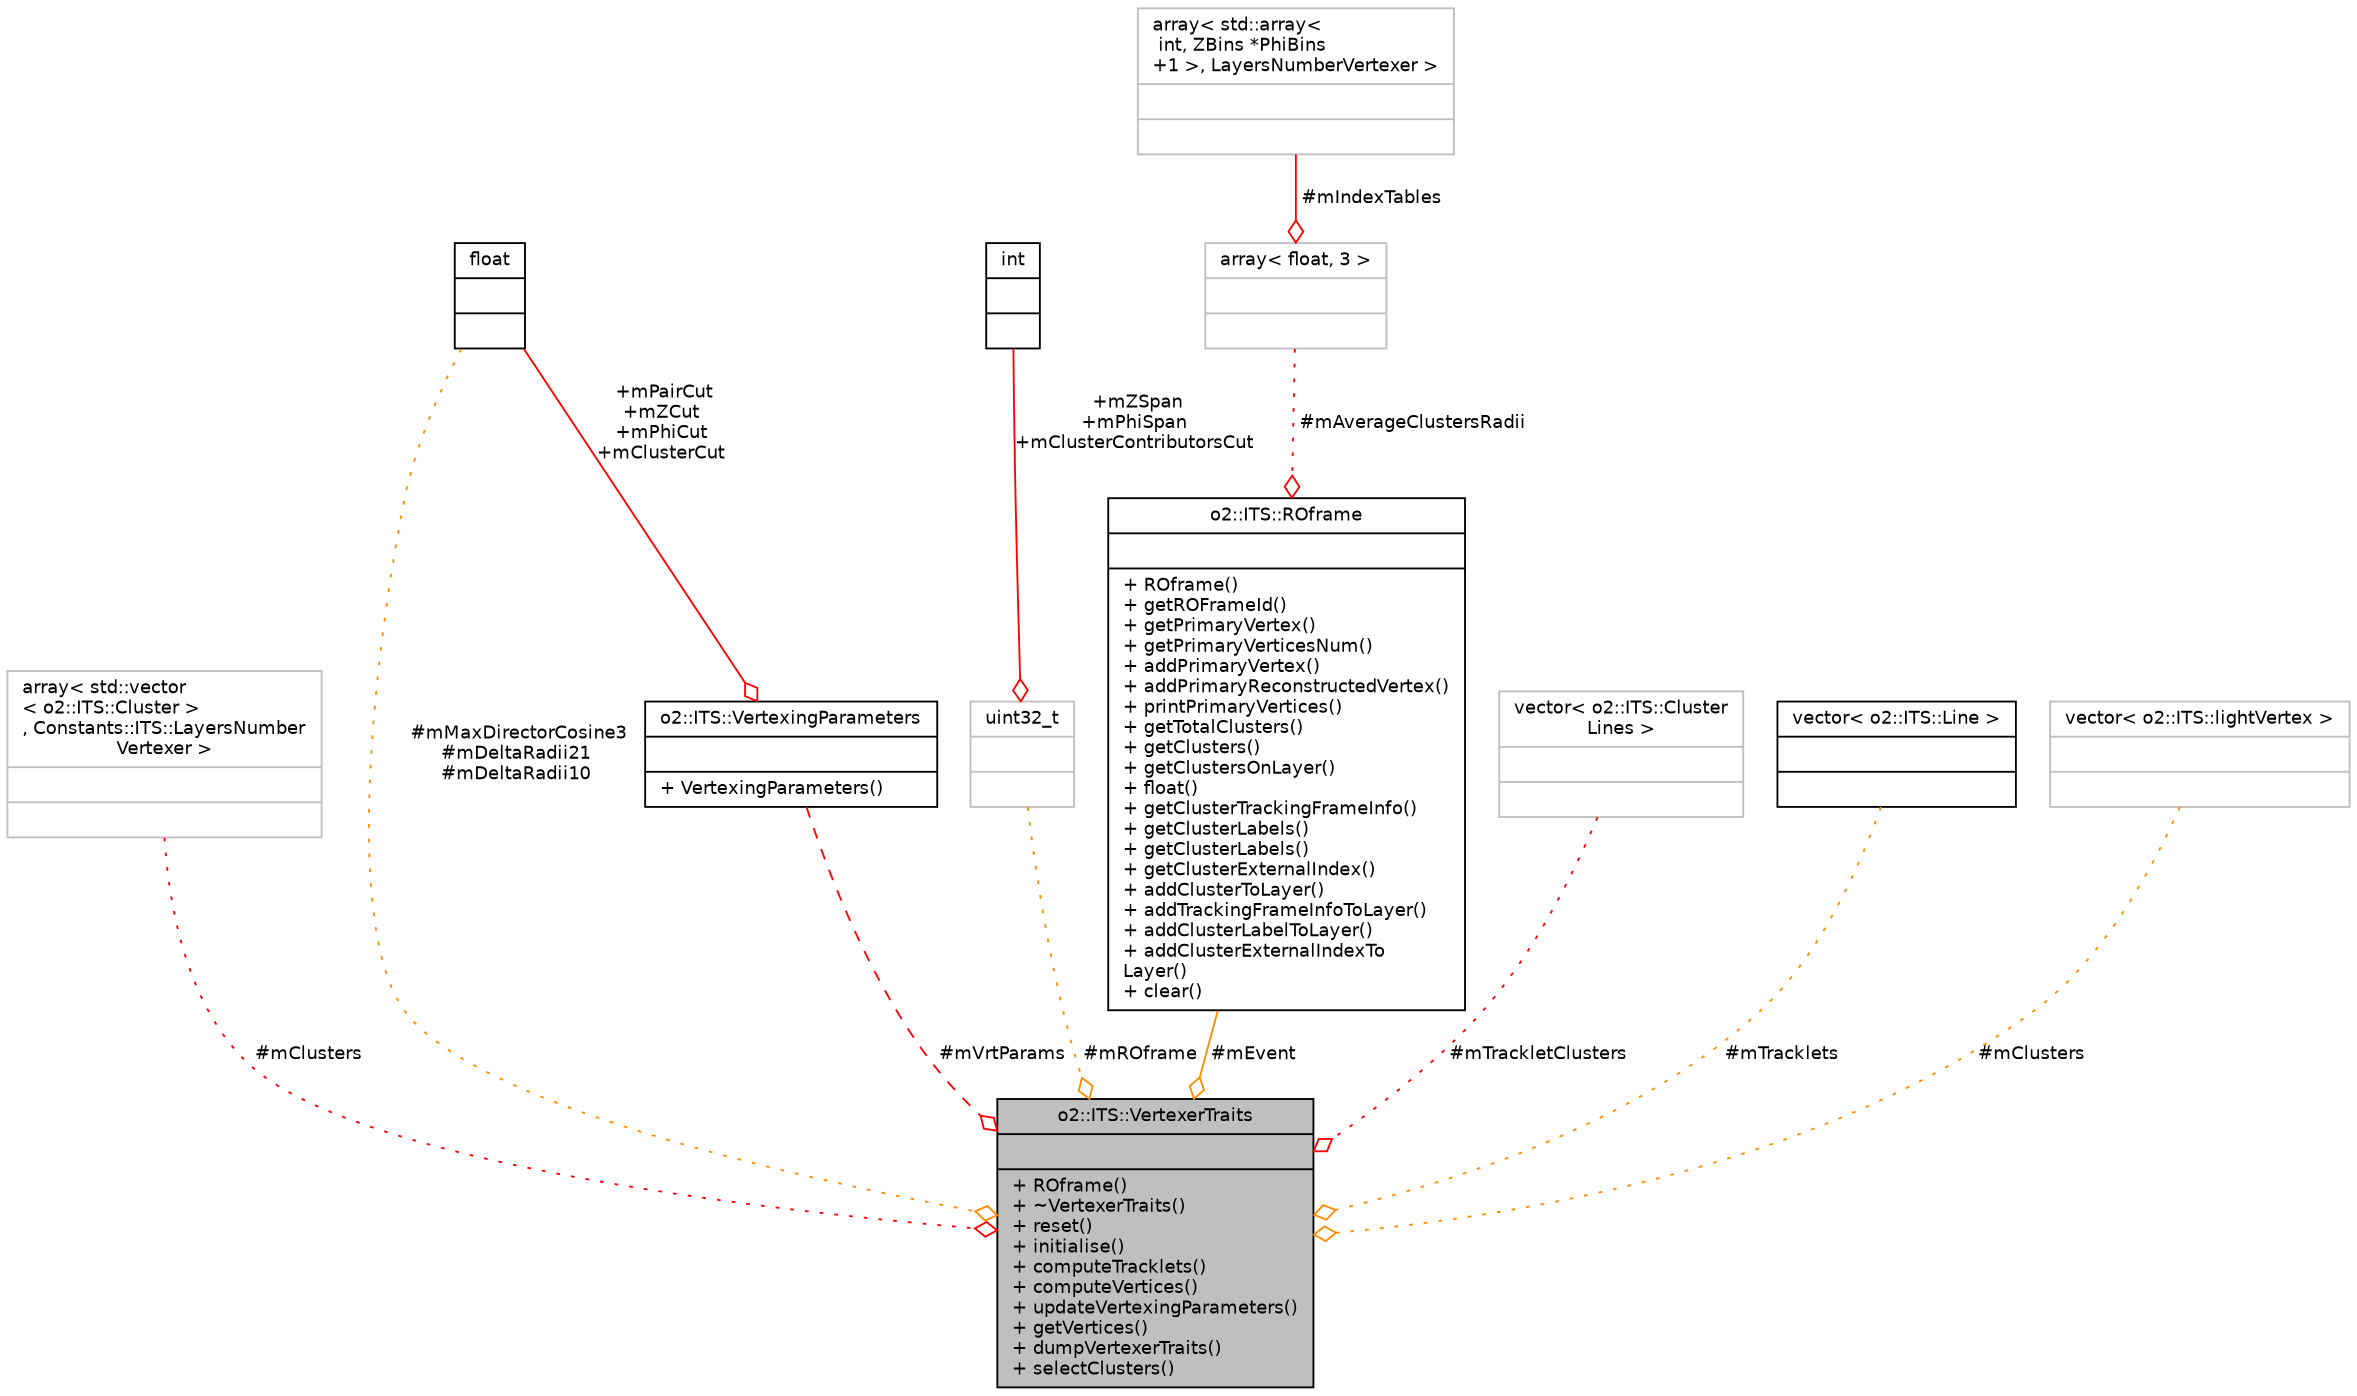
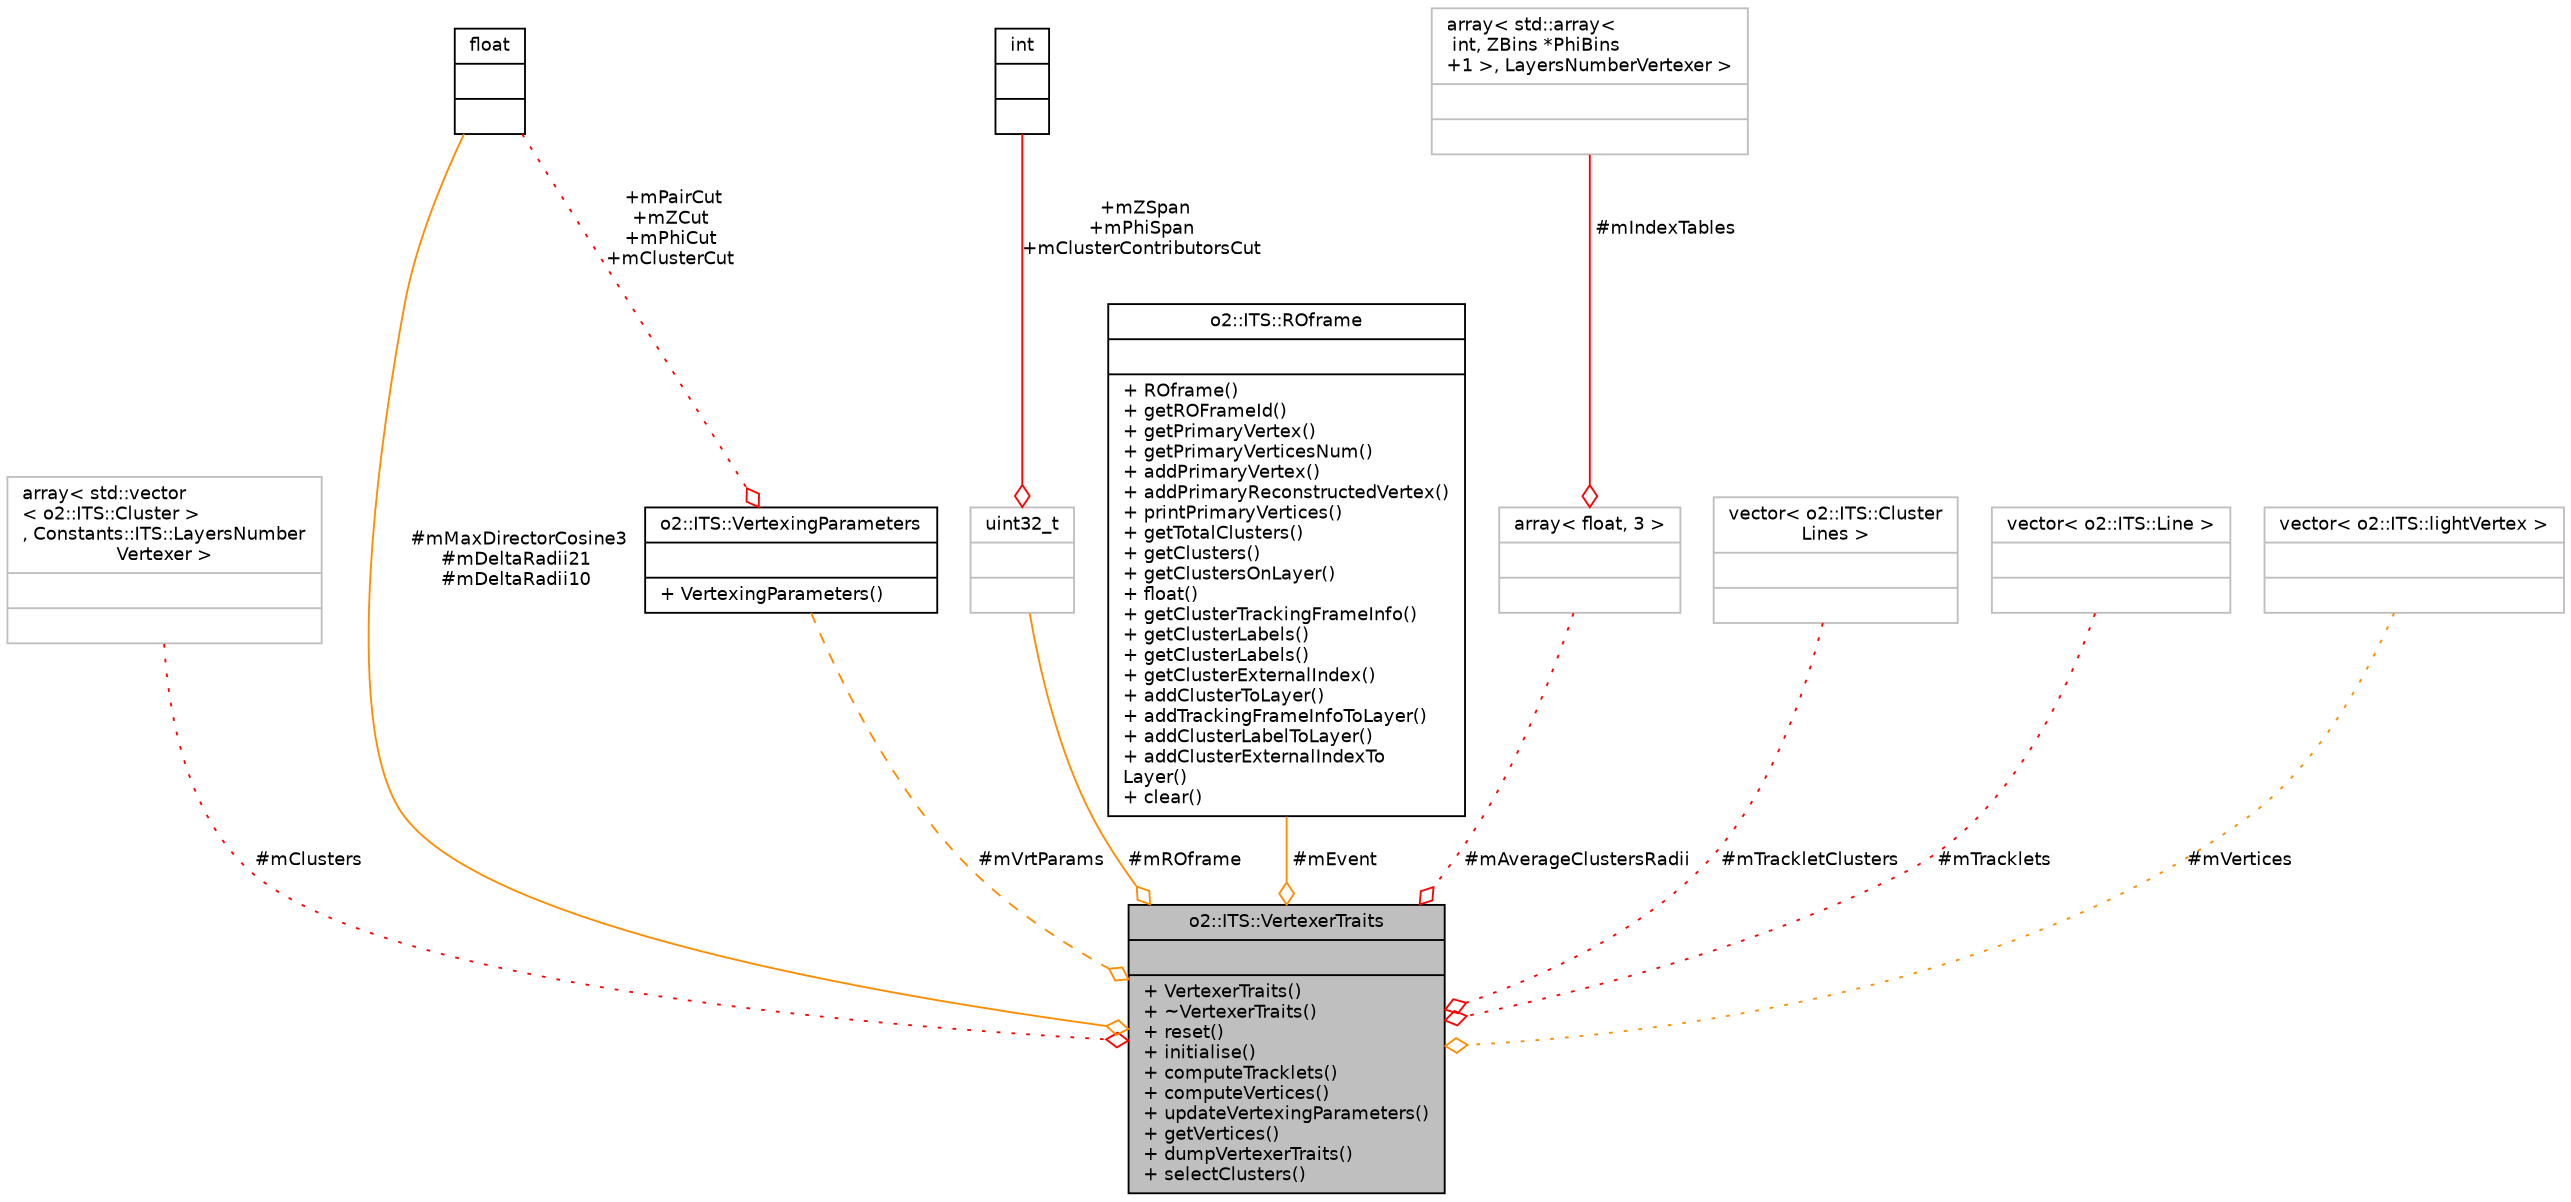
  digraph {
    node [color=grey75 fontname=Helvetica fontsize=10 shape=record]
    edge [arrowhead=odiamond color=red fontname=Helvetica fontsize=10 labelfontname=Helvetica labelfontsize=10 style=dotted]
-   n1 [color=black fillcolor=grey75 fontcolor=black height=0.2 label="{o2::ITS::VertexerTraits\n||+ ROframe()\l+ ~VertexerTraits()\l+ reset()\l+ initialise()\l+ computeTracklets()\l+ computeVertices()\l+ updateVertexingParameters()\l+ getVertices()\l+ dumpVertexerTraits()\l+ selectClusters()\l}" style=filled width=0.4]
+   n1 [color=black fillcolor=grey75 fontcolor=black height=0.2 label="{o2::ITS::VertexerTraits\n||+ VertexerTraits()\l+ ~VertexerTraits()\l+ reset()\l+ initialise()\l+ computeTracklets()\l+ computeVertices()\l+ updateVertexingParameters()\l+ getVertices()\l+ dumpVertexerTraits()\l+ selectClusters()\l}" style=filled width=0.4]
    n2 [height=0.2 label="{array\< std::vector\l\< o2::ITS::Cluster \>\l, Constants::ITS::LayersNumber\lVertexer \>\n||}" width=0.4]
    n3 [color=black height=0.2 label="{o2::ITS::VertexingParameters\n||+ VertexingParameters()\l}" width=0.4]
    n4 [color=black height=0.2 label="{float\n||}" width=0.4]
    n5 [color=black height=0.2 label="{int\n||}" width=0.4]
    n6 [height=0.2 label="{uint32_t\n||}" width=0.4]
    n7 [color=black height=0.2 label="{o2::ITS::ROframe\n||+ ROframe()\l+ getROFrameId()\l+ getPrimaryVertex()\l+ getPrimaryVerticesNum()\l+ addPrimaryVertex()\l+ addPrimaryReconstructedVertex()\l+ printPrimaryVertices()\l+ getTotalClusters()\l+ getClusters()\l+ getClustersOnLayer()\l+ float()\l+ getClusterTrackingFrameInfo()\l+ getClusterLabels()\l+ getClusterLabels()\l+ getClusterExternalIndex()\l+ addClusterToLayer()\l+ addTrackingFrameInfoToLayer()\l+ addClusterLabelToLayer()\l+ addClusterExternalIndexTo\lLayer()\l+ clear()\l}" width=0.4]
    n8 [height=0.2 label="{array\< float, 3 \>\n||}" width=0.4]
    n9 [height=0.2 label="{vector\< o2::ITS::Cluster\lLines \>\n||}" width=0.4]
-   n10 [color=black height=0.2 label="{vector\< o2::ITS::Line \>\n||}" width=0.4]
+   n10 [height=0.2 label="{vector\< o2::ITS::Line \>\n||}" width=0.4]
    n11 [height=0.2 label="{vector\< o2::ITS::lightVertex \>\n||}" width=0.4]
    n12 [height=0.2 label="{array\< std::array\<\l int, ZBins *PhiBins\l+1 \>, LayersNumberVertexer \>\n||}" width=0.4]
    n2 -> n1 [label=" #mClusters"]
-   n3 -> n1 [label=" #mVrtParams" style=dashed]
-   n4 -> n1 [color=darkorange label=" #mMaxDirectorCosine3\n#mDeltaRadii21\n#mDeltaRadii10"]
-   n4 -> n3 [label=" +mPairCut\n+mZCut\n+mPhiCut\n+mClusterCut" style=solid]
+   n3 -> n1 [color=darkorange label=" #mVrtParams" style=dashed]
+   n4 -> n1 [color=darkorange label=" #mMaxDirectorCosine3\n#mDeltaRadii21\n#mDeltaRadii10" style=solid]
+   n4 -> n3 [label=" +mPairCut\n+mZCut\n+mPhiCut\n+mClusterCut"]
    n5 -> n6 [label=" +mZSpan\n+mPhiSpan\n+mClusterContributorsCut" style=solid]
-   n6 -> n1 [color=darkorange label=" #mROframe"]
+   n6 -> n1 [color=darkorange label=" #mROframe" style=solid]
    n7 -> n1 [color=darkorange label=" #mEvent" style=solid]
-   n8 -> n7 [label=" #mAverageClustersRadii"]
+   n8 -> n1 [label=" #mAverageClustersRadii"]
    n9 -> n1 [label=" #mTrackletClusters"]
-   n10 -> n1 [color=darkorange label=" #mTracklets"]
-   n11 -> n1 [color=darkorange label=" #mClusters"]
+   n10 -> n1 [label=" #mTracklets"]
+   n11 -> n1 [color=darkorange label=" #mVertices"]
    n12 -> n8 [label=" #mIndexTables" style=solid]
  }
